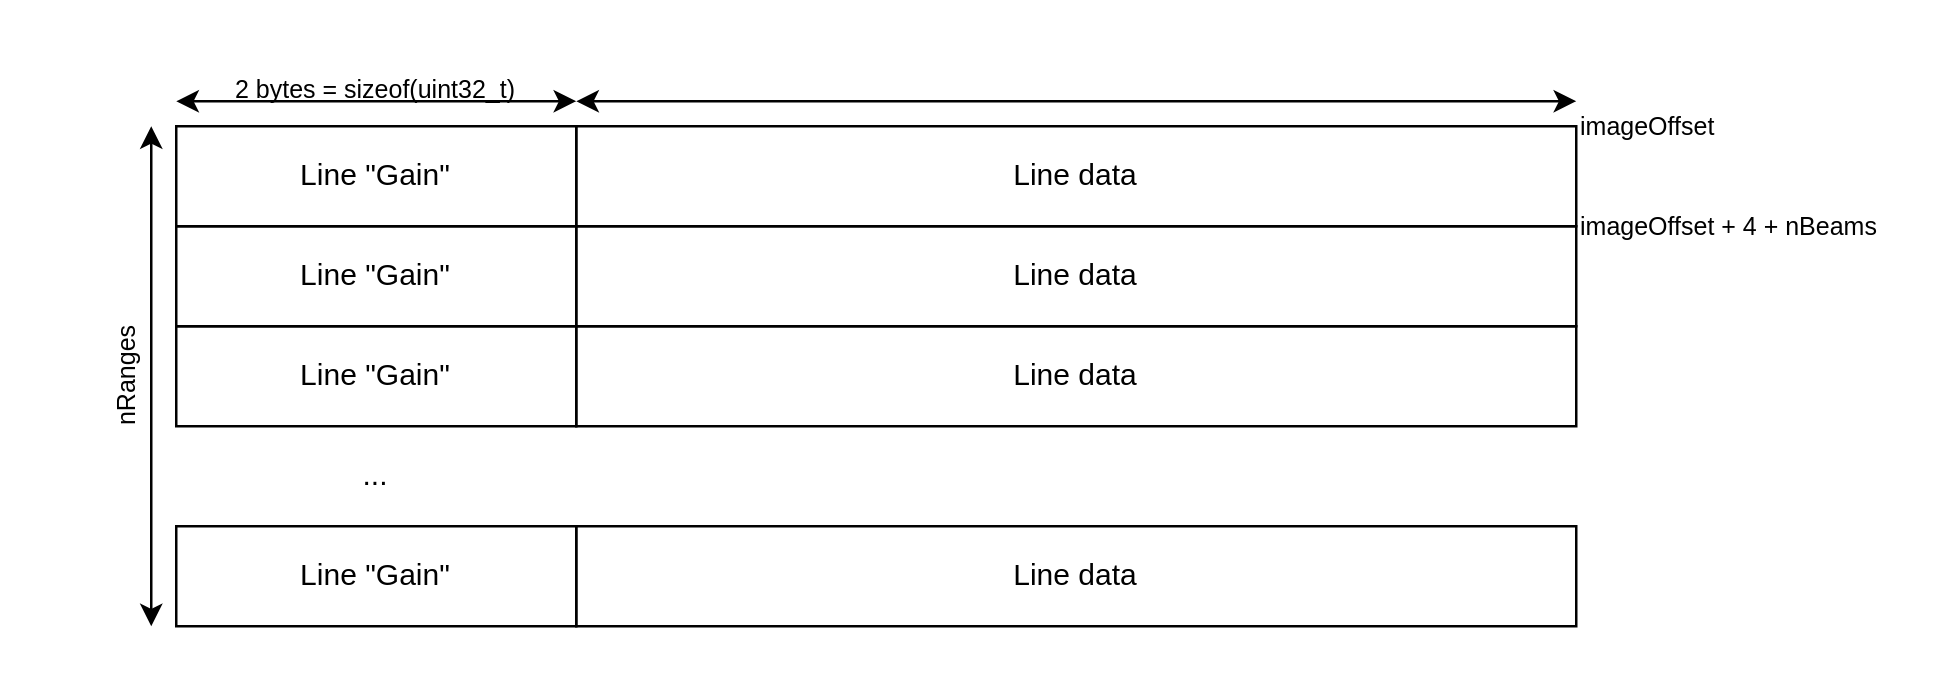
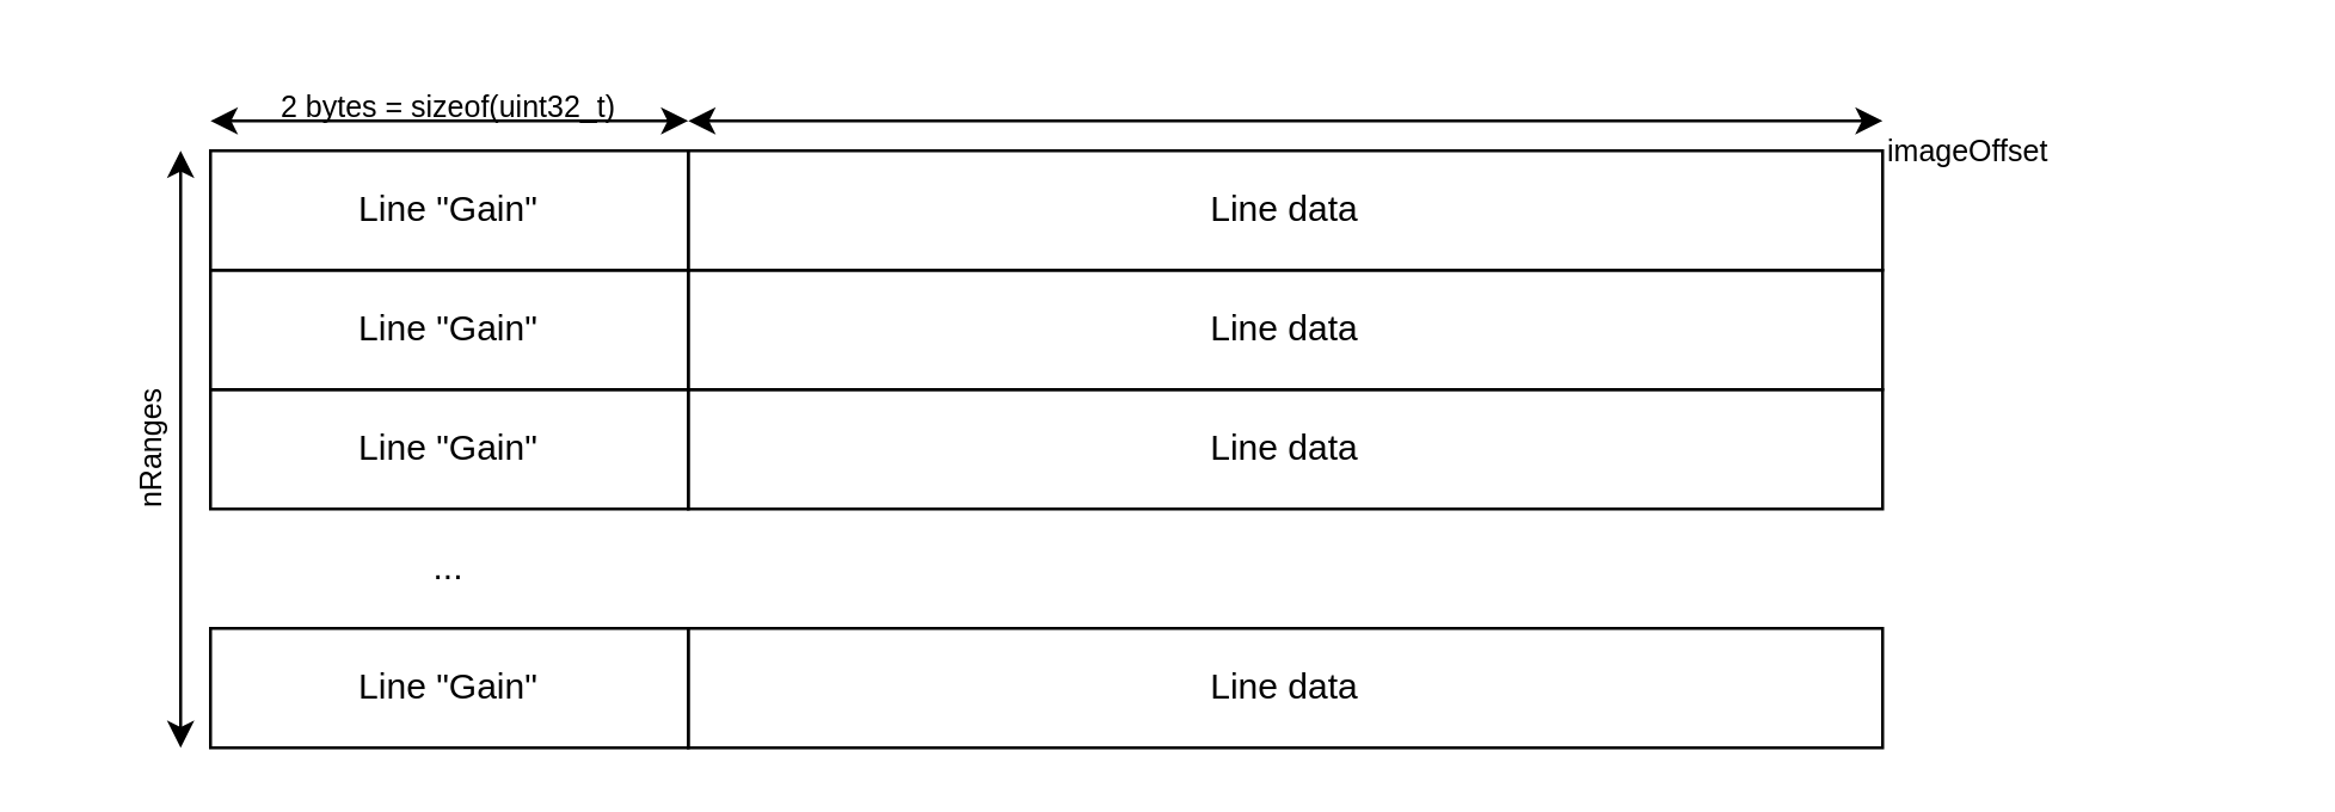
  <mxCell id="0" />
  <mxCell id="1" parent="0" />
  <mxCell id="2" value="Line &quot;Gain&quot;" style="text;html=1;strokeColor=default;fillColor=none;align=center;verticalAlign=middle;whiteSpace=wrap;rounded=0;" vertex="1" parent="1"><mxGeometry x="70" y="50" width="160" height="40" as="geometry" /></mxCell>
  <mxCell id="3" value="Line data" style="text;html=1;strokeColor=default;fillColor=none;align=center;verticalAlign=middle;whiteSpace=wrap;rounded=0;" vertex="1" parent="1"><mxGeometry x="230" y="50" width="400" height="40" as="geometry" /></mxCell>
  <mxCell id="4" value="" style="endArrow=classic;startArrow=classic;html=1;rounded=0;" edge="1" parent="1"><mxGeometry width="50" height="50" relative="1" as="geometry"><mxPoint x="70" y="40" as="sourcePoint" /><mxPoint x="230" y="40" as="targetPoint" /></mxGeometry></mxCell>
  <mxCell id="5" value="" style="endArrow=classic;startArrow=classic;html=1;rounded=0;" edge="1" parent="1"><mxGeometry width="50" height="50" relative="1" as="geometry"><mxPoint x="230" y="40" as="sourcePoint" /><mxPoint x="630" y="40" as="targetPoint" /></mxGeometry></mxCell>
  <mxCell id="6" value="&lt;font style=&quot;font-size: 10px;&quot;&gt;2 bytes = sizeof(uint32_t)&lt;br&gt;&lt;/font&gt;" style="text;html=1;strokeColor=none;fillColor=none;align=center;verticalAlign=middle;whiteSpace=wrap;rounded=0;" vertex="1" parent="1"><mxGeometry x="70" y="20" width="160" height="30" as="geometry" /></mxCell>
  <mxCell id="7" value="Line &quot;Gain&quot;" style="text;html=1;strokeColor=default;fillColor=none;align=center;verticalAlign=middle;whiteSpace=wrap;rounded=0;" vertex="1" parent="1"><mxGeometry x="70" y="90" width="160" height="40" as="geometry" /></mxCell>
  <mxCell id="8" value="Line data" style="text;html=1;strokeColor=default;fillColor=none;align=center;verticalAlign=middle;whiteSpace=wrap;rounded=0;" vertex="1" parent="1"><mxGeometry x="230" y="90" width="400" height="40" as="geometry" /></mxCell>
  <mxCell id="9" value="Line &quot;Gain&quot;" style="text;html=1;strokeColor=default;fillColor=none;align=center;verticalAlign=middle;whiteSpace=wrap;rounded=0;" vertex="1" parent="1"><mxGeometry x="70" y="130" width="160" height="40" as="geometry" /></mxCell>
  <mxCell id="10" value="Line data" style="text;html=1;strokeColor=default;fillColor=none;align=center;verticalAlign=middle;whiteSpace=wrap;rounded=0;" vertex="1" parent="1"><mxGeometry x="230" y="130" width="400" height="40" as="geometry" /></mxCell>
  <mxCell id="11" value="Line &quot;Gain&quot;" style="text;html=1;strokeColor=default;fillColor=none;align=center;verticalAlign=middle;whiteSpace=wrap;rounded=0;" vertex="1" parent="1"><mxGeometry x="70" y="210" width="160" height="40" as="geometry" /></mxCell>
  <mxCell id="12" value="Line data" style="text;html=1;strokeColor=default;fillColor=none;align=center;verticalAlign=middle;whiteSpace=wrap;rounded=0;" vertex="1" parent="1"><mxGeometry x="230" y="210" width="400" height="40" as="geometry" /></mxCell>
  <mxCell id="13" value="..." style="text;html=1;strokeColor=none;fillColor=none;align=center;verticalAlign=middle;whiteSpace=wrap;rounded=0;" vertex="1" parent="1"><mxGeometry x="70" y="170" width="160" height="40" as="geometry" /></mxCell>
  <mxCell id="14" value="" style="endArrow=classic;startArrow=classic;html=1;rounded=0;" edge="1" parent="1"><mxGeometry width="50" height="50" relative="1" as="geometry"><mxPoint x="60" y="50" as="sourcePoint" /><mxPoint x="60" y="250" as="targetPoint" /></mxGeometry></mxCell>
  <mxCell id="15" value="nRanges" style="text;html=1;strokeColor=none;fillColor=none;align=center;verticalAlign=middle;whiteSpace=wrap;rounded=0;fontSize=10;rotation=-90;" vertex="1" parent="1"><mxGeometry x="20" y="135" width="60" height="30" as="geometry" /></mxCell>
  <mxCell id="16" value="imageOffset" style="text;html=1;strokeColor=none;fillColor=none;align=left;verticalAlign=middle;whiteSpace=wrap;rounded=0;fontSize=10;" vertex="1" parent="1"><mxGeometry x="630" y="30" width="80" height="40" as="geometry" /></mxCell>
- <mxCell id="17" value="imageOffset + 4 + nBeams" style="text;html=1;strokeColor=none;fillColor=none;align=left;verticalAlign=middle;whiteSpace=wrap;rounded=0;fontSize=10;" vertex="1" parent="1"><mxGeometry x="630" y="70" width="130" height="40" as="geometry" /></mxCell>
